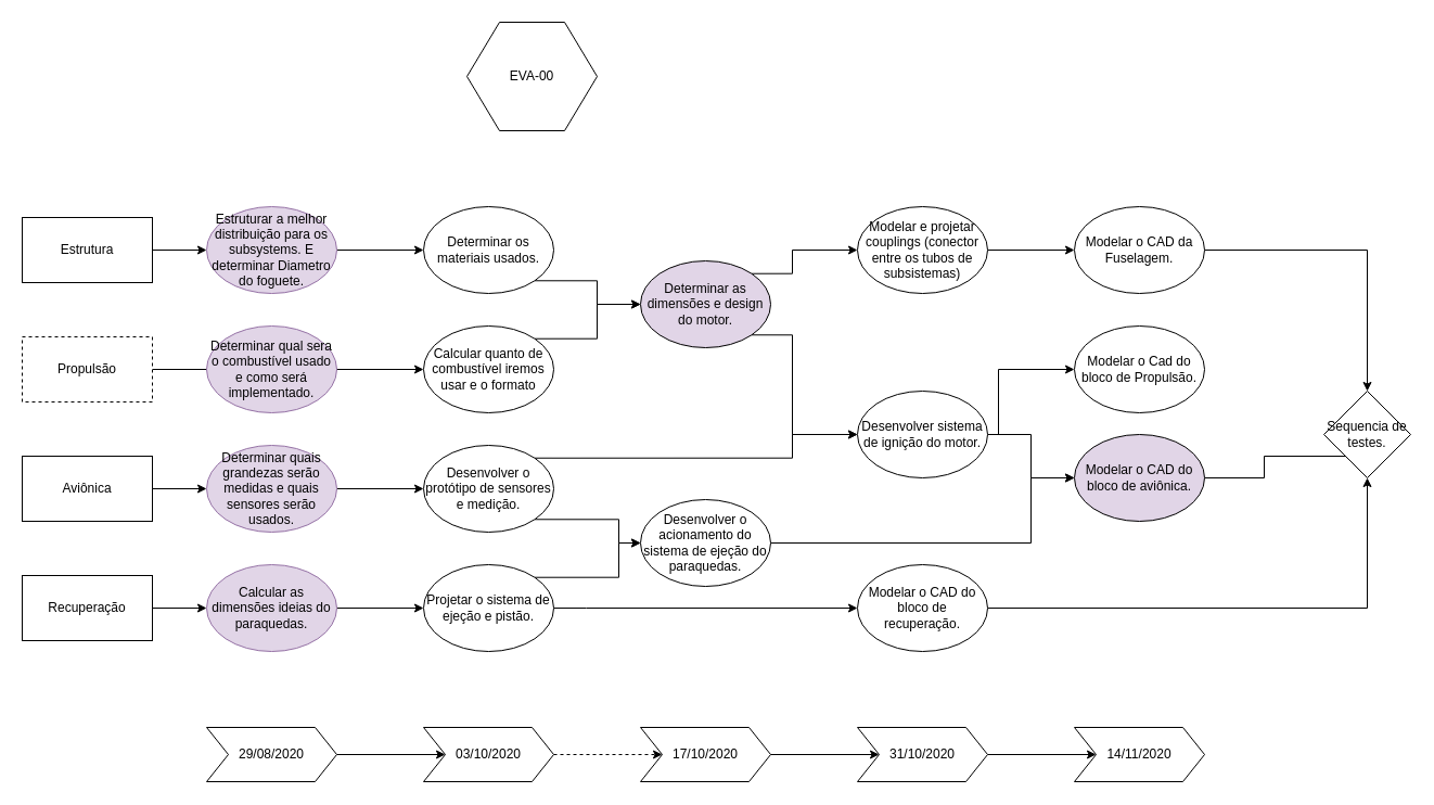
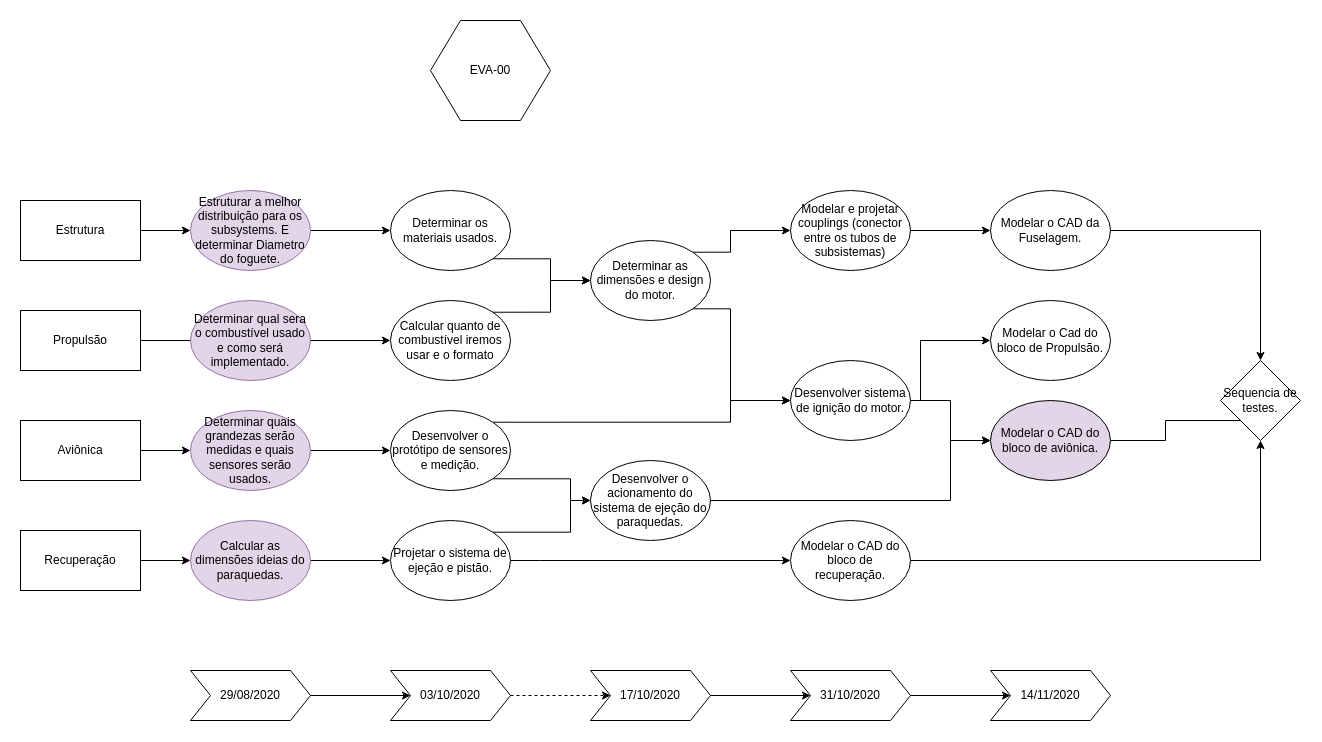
  <mxCell id="0" />
  <mxCell id="1" parent="0" />
  <mxCell id="2" value="EVA-00" style="shape=hexagon;perimeter=hexagonPerimeter2;whiteSpace=wrap;html=1;fixedSize=1;size=30;" parent="1" vertex="1"><mxGeometry x="430" y="20" width="120" height="100" as="geometry" /></mxCell>
  <mxCell id="3" style="edgeStyle=orthogonalEdgeStyle;rounded=0;orthogonalLoop=1;jettySize=auto;html=1;exitX=1;exitY=0.5;exitDx=0;exitDy=0;entryX=0;entryY=0.5;entryDx=0;entryDy=0;" parent="1" source="4" target="18" edge="1"><mxGeometry relative="1" as="geometry" /></mxCell>
- <mxCell id="4" value="Propulsão" style="rounded=0;whiteSpace=wrap;html=1;dashed=1;" parent="1" vertex="1"><mxGeometry x="20" y="310" width="120" height="60" as="geometry" /></mxCell>
+ <mxCell id="4" value="Propulsão" style="rounded=0;whiteSpace=wrap;html=1;" parent="1" vertex="1"><mxGeometry x="20" y="310" width="120" height="60" as="geometry" /></mxCell>
  <mxCell id="5" style="edgeStyle=orthogonalEdgeStyle;rounded=0;orthogonalLoop=1;jettySize=auto;html=1;exitX=1;exitY=0.5;exitDx=0;exitDy=0;entryX=0;entryY=0.5;entryDx=0;entryDy=0;" parent="1" source="6" target="24" edge="1"><mxGeometry relative="1" as="geometry" /></mxCell>
  <mxCell id="6" value="Estrutura" style="rounded=0;whiteSpace=wrap;html=1;" parent="1" vertex="1"><mxGeometry x="20" y="200" width="120" height="60" as="geometry" /></mxCell>
  <mxCell id="7" style="edgeStyle=orthogonalEdgeStyle;rounded=0;orthogonalLoop=1;jettySize=auto;html=1;entryX=0;entryY=0.5;entryDx=0;entryDy=0;" parent="1" source="8" target="14" edge="1"><mxGeometry relative="1" as="geometry" /></mxCell>
  <mxCell id="8" value="Aviônica" style="rounded=0;whiteSpace=wrap;html=1;" parent="1" vertex="1"><mxGeometry x="20" y="420" width="120" height="60" as="geometry" /></mxCell>
  <mxCell id="9" style="edgeStyle=orthogonalEdgeStyle;rounded=0;orthogonalLoop=1;jettySize=auto;html=1;exitX=1;exitY=0.5;exitDx=0;exitDy=0;entryX=0;entryY=0.5;entryDx=0;entryDy=0;" parent="1" source="10" target="12" edge="1"><mxGeometry relative="1" as="geometry" /></mxCell>
  <mxCell id="10" value="Recuperação" style="rounded=0;whiteSpace=wrap;html=1;" parent="1" vertex="1"><mxGeometry x="20" y="530" width="120" height="60" as="geometry" /></mxCell>
  <mxCell id="11" style="edgeStyle=orthogonalEdgeStyle;rounded=0;orthogonalLoop=1;jettySize=auto;html=1;exitX=1;exitY=0.5;exitDx=0;exitDy=0;entryX=0;entryY=0.5;entryDx=0;entryDy=0;" parent="1" source="12" target="34" edge="1"><mxGeometry relative="1" as="geometry" /></mxCell>
  <mxCell id="12" value="Calcular as dimensões ideias do paraquedas." style="ellipse;whiteSpace=wrap;html=1;fillColor=#e1d5e7;strokeColor=#9673a6;" parent="1" vertex="1"><mxGeometry x="190" y="520" width="120" height="80" as="geometry" /></mxCell>
  <mxCell id="13" style="edgeStyle=orthogonalEdgeStyle;rounded=0;orthogonalLoop=1;jettySize=auto;html=1;exitX=1;exitY=0.5;exitDx=0;exitDy=0;entryX=0;entryY=0.5;entryDx=0;entryDy=0;" parent="1" source="14" target="40" edge="1"><mxGeometry relative="1" as="geometry" /></mxCell>
  <mxCell id="14" value="Determinar quais grandezas serão medidas e quais sensores serão usados." style="ellipse;whiteSpace=wrap;html=1;fillColor=#e1d5e7;strokeColor=#9673a6;" parent="1" vertex="1"><mxGeometry x="190" y="410" width="120" height="80" as="geometry" /></mxCell>
  <mxCell id="15" style="edgeStyle=orthogonalEdgeStyle;rounded=0;orthogonalLoop=1;jettySize=auto;html=1;exitX=1;exitY=0.5;exitDx=0;exitDy=0;" edge="1" parent="1" source="16" target="51"><mxGeometry relative="1" as="geometry"><Array as="points"><mxPoint x="950" y="500" /><mxPoint x="950" y="440" /></Array></mxGeometry></mxCell>
  <mxCell id="16" value="Desenvolver o acionamento do sistema de ejeção do paraquedas." style="ellipse;whiteSpace=wrap;html=1;" parent="1" vertex="1"><mxGeometry x="590" y="460" width="120" height="80" as="geometry" /></mxCell>
  <mxCell id="17" style="edgeStyle=orthogonalEdgeStyle;rounded=0;orthogonalLoop=1;jettySize=auto;html=1;exitX=1;exitY=0;exitDx=0;exitDy=0;entryX=0;entryY=0.5;entryDx=0;entryDy=0;" parent="1" source="18" target="22" edge="1"><mxGeometry relative="1" as="geometry" /></mxCell>
  <mxCell id="18" value="Calcular quanto de combustível iremos usar e o formato" style="ellipse;whiteSpace=wrap;html=1;" parent="1" vertex="1"><mxGeometry x="390" y="300" width="120" height="80" as="geometry" /></mxCell>
  <mxCell id="19" value="Determinar qual sera o combustível usado e como será implementado." style="ellipse;whiteSpace=wrap;html=1;fillColor=#e1d5e7;strokeColor=#9673a6;" parent="1" vertex="1"><mxGeometry x="190" y="300" width="120" height="80" as="geometry" /></mxCell>
  <mxCell id="20" style="edgeStyle=orthogonalEdgeStyle;rounded=0;orthogonalLoop=1;jettySize=auto;html=1;exitX=1;exitY=1;exitDx=0;exitDy=0;" parent="1" source="22" target="29" edge="1"><mxGeometry relative="1" as="geometry"><Array as="points"><mxPoint x="730" y="308" /><mxPoint x="730" y="400" /></Array></mxGeometry></mxCell>
  <mxCell id="21" style="edgeStyle=orthogonalEdgeStyle;rounded=0;orthogonalLoop=1;jettySize=auto;html=1;exitX=1;exitY=0;exitDx=0;exitDy=0;" parent="1" source="22" target="37" edge="1"><mxGeometry relative="1" as="geometry"><Array as="points"><mxPoint x="730" y="252" /><mxPoint x="730" y="230" /></Array></mxGeometry></mxCell>
- <mxCell id="22" value="Determinar as dimensões e design do motor." style="ellipse;whiteSpace=wrap;html=1;fillColor=#e1d5e7;" parent="1" vertex="1"><mxGeometry x="590" y="240" width="120" height="80" as="geometry" /></mxCell>
+ <mxCell id="22" value="Determinar as dimensões e design do motor." style="ellipse;whiteSpace=wrap;html=1;" parent="1" vertex="1"><mxGeometry x="590" y="240" width="120" height="80" as="geometry" /></mxCell>
  <mxCell id="23" style="edgeStyle=orthogonalEdgeStyle;rounded=0;orthogonalLoop=1;jettySize=auto;html=1;exitX=1;exitY=0.5;exitDx=0;exitDy=0;entryX=0;entryY=0.5;entryDx=0;entryDy=0;" parent="1" source="24" target="26" edge="1"><mxGeometry relative="1" as="geometry" /></mxCell>
  <mxCell id="24" value="Estruturar a melhor distribuição para os subsystems. E determinar Diametro do foguete." style="ellipse;whiteSpace=wrap;html=1;fillColor=#e1d5e7;strokeColor=#9673a6;" parent="1" vertex="1"><mxGeometry x="190" y="190" width="120" height="80" as="geometry" /></mxCell>
  <mxCell id="25" style="edgeStyle=orthogonalEdgeStyle;rounded=0;orthogonalLoop=1;jettySize=auto;html=1;exitX=1;exitY=1;exitDx=0;exitDy=0;" parent="1" source="26" target="22" edge="1"><mxGeometry relative="1" as="geometry" /></mxCell>
  <mxCell id="26" value="Determinar os materiais usados." style="ellipse;whiteSpace=wrap;html=1;" parent="1" vertex="1"><mxGeometry x="390" y="190" width="120" height="80" as="geometry" /></mxCell>
  <mxCell id="27" style="edgeStyle=orthogonalEdgeStyle;rounded=0;orthogonalLoop=1;jettySize=auto;html=1;exitX=1;exitY=0.5;exitDx=0;exitDy=0;" edge="1" parent="1" source="29" target="53"><mxGeometry relative="1" as="geometry"><Array as="points"><mxPoint x="920" y="400" /><mxPoint x="920" y="340" /></Array></mxGeometry></mxCell>
  <mxCell id="28" style="edgeStyle=orthogonalEdgeStyle;rounded=0;orthogonalLoop=1;jettySize=auto;html=1;exitX=1;exitY=0.5;exitDx=0;exitDy=0;" edge="1" parent="1" source="29" target="51"><mxGeometry relative="1" as="geometry" /></mxCell>
  <mxCell id="29" value="Desenvolver sistema de ignição do motor." style="ellipse;whiteSpace=wrap;html=1;" parent="1" vertex="1"><mxGeometry x="790" y="360" width="120" height="80" as="geometry" /></mxCell>
  <mxCell id="30" value="Sequencia de testes." style="rhombus;whiteSpace=wrap;html=1;" parent="1" vertex="1"><mxGeometry x="1220" y="360" width="80" height="80" as="geometry" /></mxCell>
  <mxCell id="31" style="edgeStyle=orthogonalEdgeStyle;rounded=0;orthogonalLoop=1;jettySize=auto;html=1;exitX=1;exitY=0.5;exitDx=0;exitDy=0;entryX=0.5;entryY=1;entryDx=0;entryDy=0;" parent="1" source="49" target="30" edge="1"><mxGeometry relative="1" as="geometry" /></mxCell>
  <mxCell id="32" style="edgeStyle=orthogonalEdgeStyle;rounded=0;orthogonalLoop=1;jettySize=auto;html=1;exitX=1;exitY=0.5;exitDx=0;exitDy=0;" parent="1" source="34" target="49" edge="1"><mxGeometry relative="1" as="geometry"><Array as="points"><mxPoint x="540" y="560" /><mxPoint x="540" y="560" /></Array></mxGeometry></mxCell>
  <mxCell id="33" style="edgeStyle=orthogonalEdgeStyle;rounded=0;orthogonalLoop=1;jettySize=auto;html=1;exitX=1;exitY=0;exitDx=0;exitDy=0;entryX=0;entryY=0.5;entryDx=0;entryDy=0;" parent="1" source="34" target="16" edge="1"><mxGeometry relative="1" as="geometry"><Array as="points"><mxPoint x="570" y="532" /><mxPoint x="570" y="500" /></Array></mxGeometry></mxCell>
  <mxCell id="34" value="Projetar o sistema de ejeção e pistão." style="ellipse;whiteSpace=wrap;html=1;" parent="1" vertex="1"><mxGeometry x="390" y="520" width="120" height="80" as="geometry" /></mxCell>
  <mxCell id="35" style="edgeStyle=orthogonalEdgeStyle;rounded=0;orthogonalLoop=1;jettySize=auto;html=1;exitX=1;exitY=0.5;exitDx=0;exitDy=0;entryX=0.5;entryY=0;entryDx=0;entryDy=0;" parent="1" source="52" target="30" edge="1"><mxGeometry relative="1" as="geometry" /></mxCell>
  <mxCell id="36" style="edgeStyle=orthogonalEdgeStyle;rounded=0;orthogonalLoop=1;jettySize=auto;html=1;exitX=1;exitY=0.5;exitDx=0;exitDy=0;entryX=0;entryY=0.5;entryDx=0;entryDy=0;" edge="1" parent="1" source="37" target="52"><mxGeometry relative="1" as="geometry" /></mxCell>
  <mxCell id="37" value="&lt;font face=&quot;helvetica&quot;&gt;Modelar e projetar couplings (conector entre os tubos de subsistemas)&lt;/font&gt;" style="ellipse;whiteSpace=wrap;html=1;" parent="1" vertex="1"><mxGeometry x="790" y="190" width="120" height="80" as="geometry" /></mxCell>
  <mxCell id="38" style="edgeStyle=orthogonalEdgeStyle;rounded=0;orthogonalLoop=1;jettySize=auto;html=1;exitX=1;exitY=0;exitDx=0;exitDy=0;" parent="1" source="40" target="29" edge="1"><mxGeometry relative="1" as="geometry"><Array as="points"><mxPoint x="730" y="422" /><mxPoint x="730" y="400" /></Array></mxGeometry></mxCell>
  <mxCell id="39" style="edgeStyle=orthogonalEdgeStyle;rounded=0;orthogonalLoop=1;jettySize=auto;html=1;exitX=1;exitY=1;exitDx=0;exitDy=0;" parent="1" source="40" target="16" edge="1"><mxGeometry relative="1" as="geometry"><Array as="points"><mxPoint x="570" y="478" /><mxPoint x="570" y="500" /></Array></mxGeometry></mxCell>
  <mxCell id="40" value="Desenvolver o protótipo de sensores e medição." style="ellipse;whiteSpace=wrap;html=1;" parent="1" vertex="1"><mxGeometry x="390" y="410" width="120" height="80" as="geometry" /></mxCell>
  <mxCell id="41" style="edgeStyle=orthogonalEdgeStyle;rounded=0;orthogonalLoop=1;jettySize=auto;html=1;exitX=1;exitY=0.5;exitDx=0;exitDy=0;entryX=0;entryY=0.5;entryDx=0;entryDy=0;" parent="1" source="42" target="44" edge="1"><mxGeometry relative="1" as="geometry" /></mxCell>
  <mxCell id="42" value="29/08/2020" style="shape=step;perimeter=stepPerimeter;whiteSpace=wrap;html=1;fixedSize=1;" parent="1" vertex="1"><mxGeometry x="190" y="670" width="120" height="50" as="geometry" /></mxCell>
  <mxCell id="43" value="" style="edgeStyle=orthogonalEdgeStyle;rounded=0;orthogonalLoop=1;jettySize=auto;html=1;dashed=1;" parent="1" source="44" target="46" edge="1"><mxGeometry relative="1" as="geometry" /></mxCell>
  <mxCell id="44" value="03/10/2020" style="shape=step;perimeter=stepPerimeter;whiteSpace=wrap;html=1;fixedSize=1;" parent="1" vertex="1"><mxGeometry x="390" y="670" width="120" height="50" as="geometry" /></mxCell>
  <mxCell id="45" value="" style="edgeStyle=orthogonalEdgeStyle;rounded=0;orthogonalLoop=1;jettySize=auto;html=1;" parent="1" source="46" target="48" edge="1"><mxGeometry relative="1" as="geometry" /></mxCell>
  <mxCell id="46" value="17/10/2020" style="shape=step;perimeter=stepPerimeter;whiteSpace=wrap;html=1;fixedSize=1;" parent="1" vertex="1"><mxGeometry x="590" y="670" width="120" height="50" as="geometry" /></mxCell>
  <mxCell id="47" style="edgeStyle=orthogonalEdgeStyle;rounded=0;orthogonalLoop=1;jettySize=auto;html=1;exitX=1;exitY=0.5;exitDx=0;exitDy=0;entryX=0;entryY=0.5;entryDx=0;entryDy=0;" edge="1" parent="1" source="48" target="54"><mxGeometry relative="1" as="geometry" /></mxCell>
  <mxCell id="48" value="31/10/2020" style="shape=step;perimeter=stepPerimeter;whiteSpace=wrap;html=1;fixedSize=1;" parent="1" vertex="1"><mxGeometry x="790" y="670" width="120" height="50" as="geometry" /></mxCell>
  <mxCell id="49" value="Modelar o CAD do bloco de recuperação." style="ellipse;whiteSpace=wrap;html=1;" parent="1" vertex="1"><mxGeometry x="790" y="520" width="120" height="80" as="geometry" /></mxCell>
  <mxCell id="50" style="edgeStyle=orthogonalEdgeStyle;rounded=0;orthogonalLoop=1;jettySize=auto;html=1;exitX=1;exitY=0.5;exitDx=0;exitDy=0;entryX=0;entryY=1;entryDx=0;entryDy=0;endArrow=none;" edge="1" parent="1" source="51" target="30"><mxGeometry relative="1" as="geometry" /></mxCell>
  <mxCell id="51" value="Modelar o CAD do bloco de aviônica." style="ellipse;whiteSpace=wrap;html=1;fillColor=#e1d5e7;" vertex="1" parent="1"><mxGeometry x="990" y="400" width="120" height="80" as="geometry" /></mxCell>
  <mxCell id="52" value="Modelar o CAD da Fuselagem." style="ellipse;whiteSpace=wrap;html=1;" vertex="1" parent="1"><mxGeometry x="990" y="190" width="120" height="80" as="geometry" /></mxCell>
  <mxCell id="53" value="Modelar o Cad do bloco de Propulsão." style="ellipse;whiteSpace=wrap;html=1;" vertex="1" parent="1"><mxGeometry x="990" y="300" width="120" height="80" as="geometry" /></mxCell>
  <mxCell id="54" value="14/11/2020" style="shape=step;perimeter=stepPerimeter;whiteSpace=wrap;html=1;fixedSize=1;" vertex="1" parent="1"><mxGeometry x="990" y="670" width="120" height="50" as="geometry" /></mxCell>
